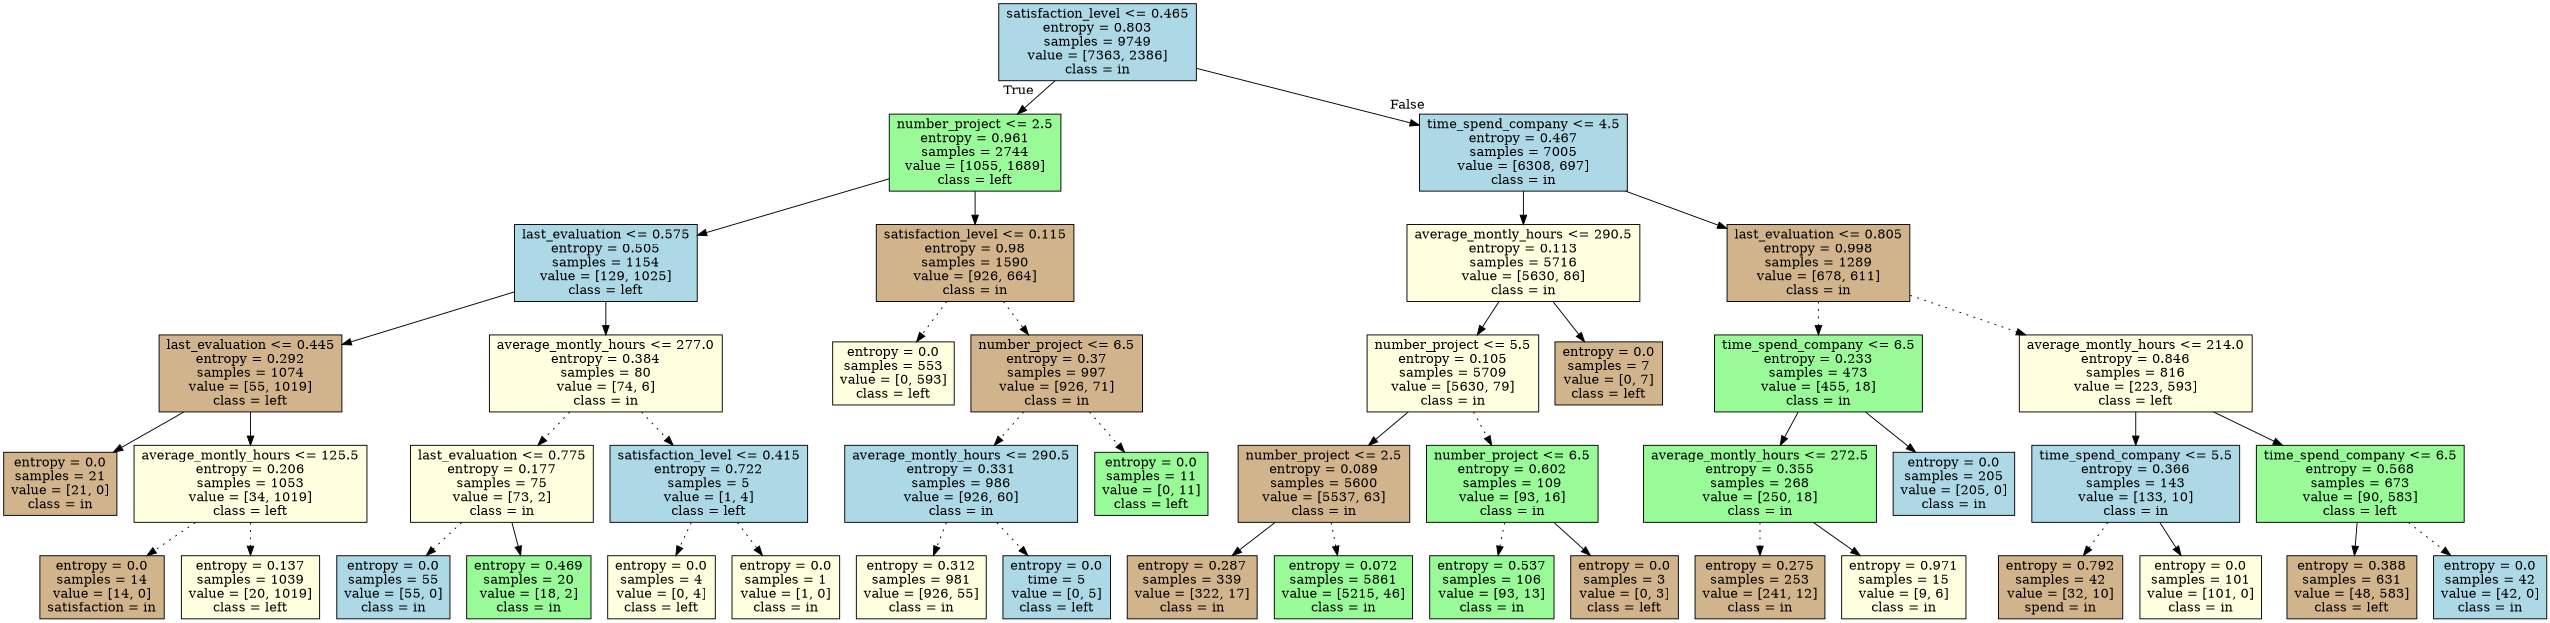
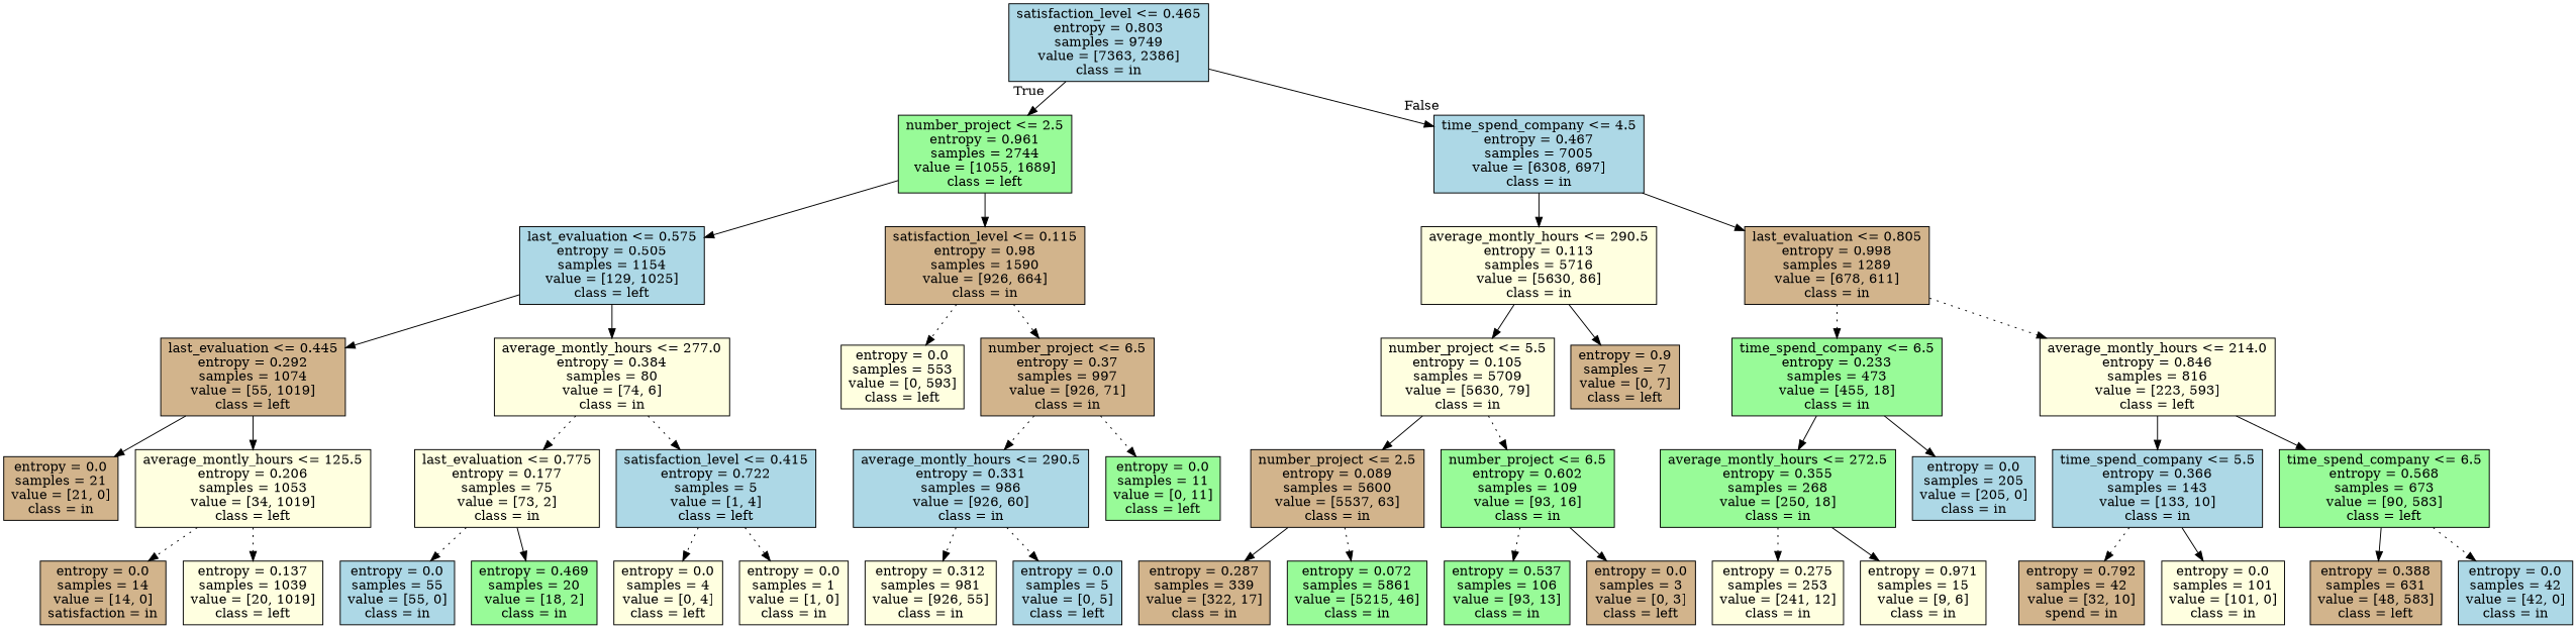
  digraph {
    node [fillcolor=tan shape=box style=filled]
    edge [style=solid]
    n1 [fillcolor=lightblue label="satisfaction_level <= 0.465\nentropy = 0.803\nsamples = 9749\nvalue = [7363, 2386]\nclass = in"]
    n2 [fillcolor=palegreen label="number_project <= 2.5\nentropy = 0.961\nsamples = 2744\nvalue = [1055, 1689]\nclass = left"]
    n3 [fillcolor=lightblue label="time_spend_company <= 4.5\nentropy = 0.467\nsamples = 7005\nvalue = [6308, 697]\nclass = in"]
    n4 [fillcolor=lightblue label="last_evaluation <= 0.575\nentropy = 0.505\nsamples = 1154\nvalue = [129, 1025]\nclass = left"]
    n5 [label="satisfaction_level <= 0.115\nentropy = 0.98\nsamples = 1590\nvalue = [926, 664]\nclass = in"]
    n6 [fillcolor=lightyellow label="average_montly_hours <= 290.5\nentropy = 0.113\nsamples = 5716\nvalue = [5630, 86]\nclass = in"]
    n7 [label="last_evaluation <= 0.805\nentropy = 0.998\nsamples = 1289\nvalue = [678, 611]\nclass = in"]
    n8 [label="last_evaluation <= 0.445\nentropy = 0.292\nsamples = 1074\nvalue = [55, 1019]\nclass = left"]
    n9 [fillcolor=lightyellow label="average_montly_hours <= 277.0\nentropy = 0.384\nsamples = 80\nvalue = [74, 6]\nclass = in"]
    n10 [fillcolor=lightyellow label="entropy = 0.0\nsamples = 553\nvalue = [0, 593]\nclass = left"]
    n11 [label="number_project <= 6.5\nentropy = 0.37\nsamples = 997\nvalue = [926, 71]\nclass = in"]
    n12 [label="entropy = 0.0\nsamples = 21\nvalue = [21, 0]\nclass = in"]
    n13 [fillcolor=lightyellow label="average_montly_hours <= 125.5\nentropy = 0.206\nsamples = 1053\nvalue = [34, 1019]\nclass = left"]
    n14 [fillcolor=lightyellow label="last_evaluation <= 0.775\nentropy = 0.177\nsamples = 75\nvalue = [73, 2]\nclass = in"]
    n15 [fillcolor=lightblue label="satisfaction_level <= 0.415\nentropy = 0.722\nsamples = 5\nvalue = [1, 4]\nclass = left"]
    n16 [label="entropy = 0.0\nsamples = 14\nvalue = [14, 0]\nsatisfaction = in"]
    n17 [fillcolor=lightyellow label="entropy = 0.137\nsamples = 1039\nvalue = [20, 1019]\nclass = left"]
    n18 [fillcolor=lightblue label="entropy = 0.0\nsamples = 55\nvalue = [55, 0]\nclass = in"]
    n19 [fillcolor=palegreen label="entropy = 0.469\nsamples = 20\nvalue = [18, 2]\nclass = in"]
    n20 [fillcolor=lightyellow label="entropy = 0.0\nsamples = 4\nvalue = [0, 4]\nclass = left"]
    n21 [fillcolor=lightyellow label="entropy = 0.0\nsamples = 1\nvalue = [1, 0]\nclass = in"]
    n22 [fillcolor=lightblue label="average_montly_hours <= 290.5\nentropy = 0.331\nsamples = 986\nvalue = [926, 60]\nclass = in"]
    n23 [fillcolor=palegreen label="entropy = 0.0\nsamples = 11\nvalue = [0, 11]\nclass = left"]
    n24 [fillcolor=lightyellow label="entropy = 0.312\nsamples = 981\nvalue = [926, 55]\nclass = in"]
-   n25 [fillcolor=lightblue label="entropy = 0.0\ntime = 5\nvalue = [0, 5]\nclass = left"]
+   n25 [fillcolor=lightblue label="entropy = 0.0\nsamples = 5\nvalue = [0, 5]\nclass = left"]
    n26 [fillcolor=lightyellow label="number_project <= 5.5\nentropy = 0.105\nsamples = 5709\nvalue = [5630, 79]\nclass = in"]
-   n27 [label="entropy = 0.0\nsamples = 7\nvalue = [0, 7]\nclass = left"]
+   n27 [label="entropy = 0.9\nsamples = 7\nvalue = [0, 7]\nclass = left"]
    n28 [fillcolor=palegreen label="time_spend_company <= 6.5\nentropy = 0.233\nsamples = 473\nvalue = [455, 18]\nclass = in"]
    n29 [fillcolor=lightyellow label="average_montly_hours <= 214.0\nentropy = 0.846\nsamples = 816\nvalue = [223, 593]\nclass = left"]
    n30 [label="number_project <= 2.5\nentropy = 0.089\nsamples = 5600\nvalue = [5537, 63]\nclass = in"]
    n31 [fillcolor=palegreen label="number_project <= 6.5\nentropy = 0.602\nsamples = 109\nvalue = [93, 16]\nclass = in"]
    n32 [label="entropy = 0.287\nsamples = 339\nvalue = [322, 17]\nclass = in"]
    n33 [fillcolor=palegreen label="entropy = 0.072\nsamples = 5861\nvalue = [5215, 46]\nclass = in"]
    n34 [fillcolor=palegreen label="entropy = 0.537\nsamples = 106\nvalue = [93, 13]\nclass = in"]
    n35 [label="entropy = 0.0\nsamples = 3\nvalue = [0, 3]\nclass = left"]
    n36 [fillcolor=palegreen label="average_montly_hours <= 272.5\nentropy = 0.355\nsamples = 268\nvalue = [250, 18]\nclass = in"]
    n37 [fillcolor=lightblue label="entropy = 0.0\nsamples = 205\nvalue = [205, 0]\nclass = in"]
    n38 [fillcolor=lightblue label="time_spend_company <= 5.5\nentropy = 0.366\nsamples = 143\nvalue = [133, 10]\nclass = in"]
    n39 [fillcolor=palegreen label="time_spend_company <= 6.5\nentropy = 0.568\nsamples = 673\nvalue = [90, 583]\nclass = left"]
-   n40 [label="entropy = 0.275\nsamples = 253\nvalue = [241, 12]\nclass = in"]
+   n40 [fillcolor=lightyellow label="entropy = 0.275\nsamples = 253\nvalue = [241, 12]\nclass = in"]
    n41 [fillcolor=lightyellow label="entropy = 0.971\nsamples = 15\nvalue = [9, 6]\nclass = in"]
    n42 [label="entropy = 0.792\nsamples = 42\nvalue = [32, 10]\nspend = in"]
    n43 [fillcolor=lightyellow label="entropy = 0.0\nsamples = 101\nvalue = [101, 0]\nclass = in"]
    n44 [label="entropy = 0.388\nsamples = 631\nvalue = [48, 583]\nclass = left"]
    n45 [fillcolor=lightblue label="entropy = 0.0\nsamples = 42\nvalue = [42, 0]\nclass = in"]
    n1 -> n2 [headlabel=True labelangle=45 labeldistance=2.5]
    n1 -> n3 [headlabel=False labelangle=-45 labeldistance=2.5]
    n2 -> n4
    n2 -> n5
    n3 -> n6
    n3 -> n7
    n4 -> n8
    n4 -> n9
    n5 -> n10 [style=dotted]
    n5 -> n11 [style=dotted]
    n6 -> n26
    n6 -> n27
    n7 -> n28 [style=dotted]
    n7 -> n29 [style=dotted]
    n8 -> n12
    n8 -> n13
    n9 -> n14 [style=dotted]
    n9 -> n15 [style=dotted]
    n11 -> n22 [style=dotted]
    n11 -> n23 [style=dotted]
    n13 -> n16 [style=dotted]
    n13 -> n17 [style=dotted]
    n14 -> n18 [style=dotted]
    n14 -> n19
    n15 -> n20 [style=dotted]
    n15 -> n21 [style=dotted]
    n22 -> n24 [style=dotted]
    n22 -> n25 [style=dotted]
    n26 -> n30
    n26 -> n31 [style=dotted]
    n28 -> n36
    n28 -> n37
    n29 -> n38
    n29 -> n39
    n30 -> n32
    n30 -> n33 [style=dotted]
    n31 -> n34 [style=dotted]
    n31 -> n35
    n36 -> n40 [style=dotted]
    n36 -> n41
    n38 -> n42 [style=dotted]
    n38 -> n43
    n39 -> n44
    n39 -> n45 [style=dotted]
  }
